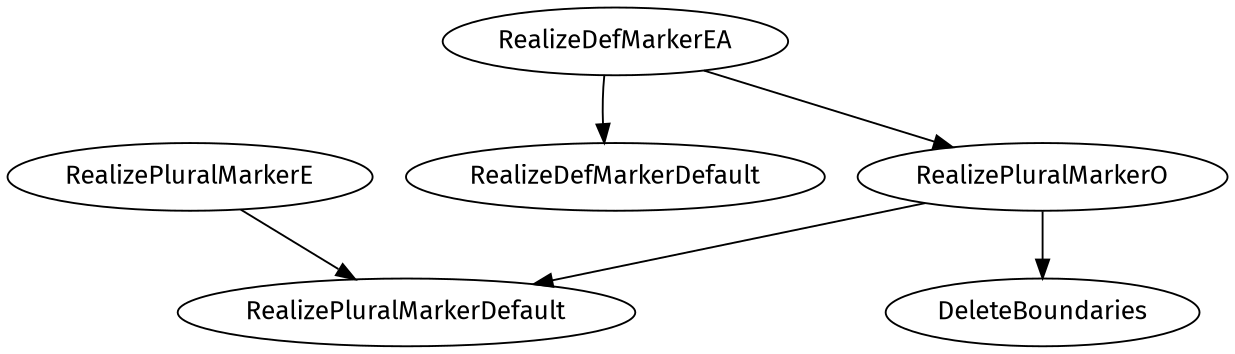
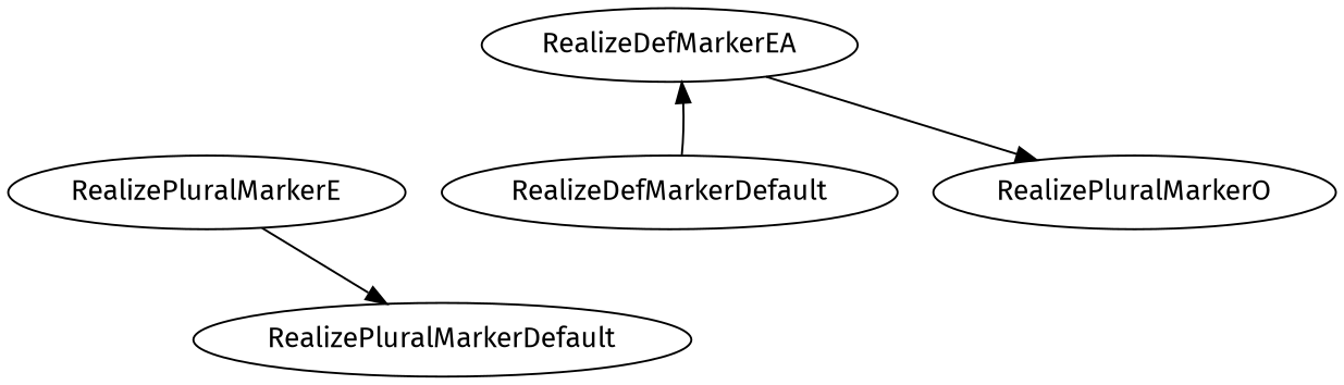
  digraph {
    fontname="Fira Sans"
    node [fontname="Fira Sans"]
    edge [fontname="Fira Sans"]
    RealizePluralMarkerE
    RealizePluralMarkerDefault
    RealizeDefMarkerEA
    RealizeDefMarkerDefault
    RealizePluralMarkerO
-   DeleteBoundaries
    RealizePluralMarkerE -> RealizePluralMarkerDefault
-   RealizeDefMarkerEA -> RealizeDefMarkerDefault
+   RealizeDefMarkerDefault -> RealizeDefMarkerEA
    RealizeDefMarkerEA -> RealizePluralMarkerO
-   RealizePluralMarkerO -> RealizePluralMarkerDefault
-   RealizePluralMarkerO -> DeleteBoundaries
  }
